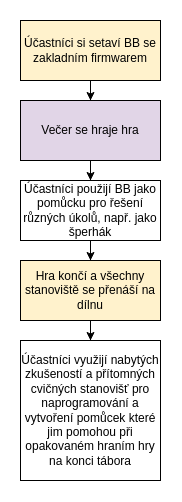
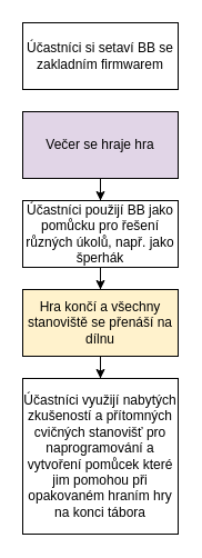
  <mxCell id="0" />
  <mxCell id="1" parent="0" />
- <mxCell id="2" style="edgeStyle=orthogonalEdgeStyle;rounded=0;orthogonalLoop=1;jettySize=auto;html=1;entryX=0.5;entryY=0;entryDx=0;entryDy=0;" edge="1" parent="1" source="3" target="5"><mxGeometry relative="1" as="geometry" /></mxCell>
- <mxCell id="3" value="Účastníci si setaví BB se zakladním firmwarem" style="rounded=0;whiteSpace=wrap;html=1;fillColor=#fff2cc;" vertex="1" parent="1"><mxGeometry x="20" y="20" width="140" height="60" as="geometry" /></mxCell>
+ <mxCell id="3" value="Účastníci si setaví BB se zakladním firmwarem" style="rounded=0;whiteSpace=wrap;html=1;" vertex="1" parent="1"><mxGeometry x="20" y="20" width="140" height="60" as="geometry" /></mxCell>
  <mxCell id="4" style="edgeStyle=orthogonalEdgeStyle;rounded=0;orthogonalLoop=1;jettySize=auto;html=1;" edge="1" parent="1" source="5" target="7"><mxGeometry relative="1" as="geometry" /></mxCell>
  <mxCell id="5" value="Večer se hraje hra" style="rounded=0;whiteSpace=wrap;html=1;fillColor=#e1d5e7;" vertex="1" parent="1"><mxGeometry x="20" y="100" width="140" height="60" as="geometry" /></mxCell>
  <mxCell id="6" style="edgeStyle=orthogonalEdgeStyle;rounded=0;orthogonalLoop=1;jettySize=auto;html=1;entryX=0.5;entryY=0;entryDx=0;entryDy=0;" edge="1" parent="1" source="7" target="9"><mxGeometry relative="1" as="geometry" /></mxCell>
  <mxCell id="7" value="Účastníci použijí BB jako pomůcku pro řešení různých úkolů, např. jako šperhák" style="rounded=0;whiteSpace=wrap;html=1;" vertex="1" parent="1"><mxGeometry x="20" y="180" width="140" height="60" as="geometry" /></mxCell>
  <mxCell id="8" style="edgeStyle=orthogonalEdgeStyle;rounded=0;orthogonalLoop=1;jettySize=auto;html=1;entryX=0.5;entryY=0;entryDx=0;entryDy=0;" edge="1" parent="1" source="9" target="10"><mxGeometry relative="1" as="geometry" /></mxCell>
  <mxCell id="9" value="Hra končí a všechny stanoviště se přenáší na dílnu" style="rounded=0;whiteSpace=wrap;html=1;fillColor=#fff2cc;" vertex="1" parent="1"><mxGeometry x="20" y="260" width="140" height="60" as="geometry" /></mxCell>
  <mxCell id="10" value="Účastníci využijí nabytých zkušeností a přítomných cvičných stanovišť pro naprogramování a vytvoření pomůcek které jim pomohou při opakovaném hraním hry na konci tábora" style="rounded=0;whiteSpace=wrap;html=1;" vertex="1" parent="1"><mxGeometry x="20" y="340" width="140" height="140" as="geometry" /></mxCell>
